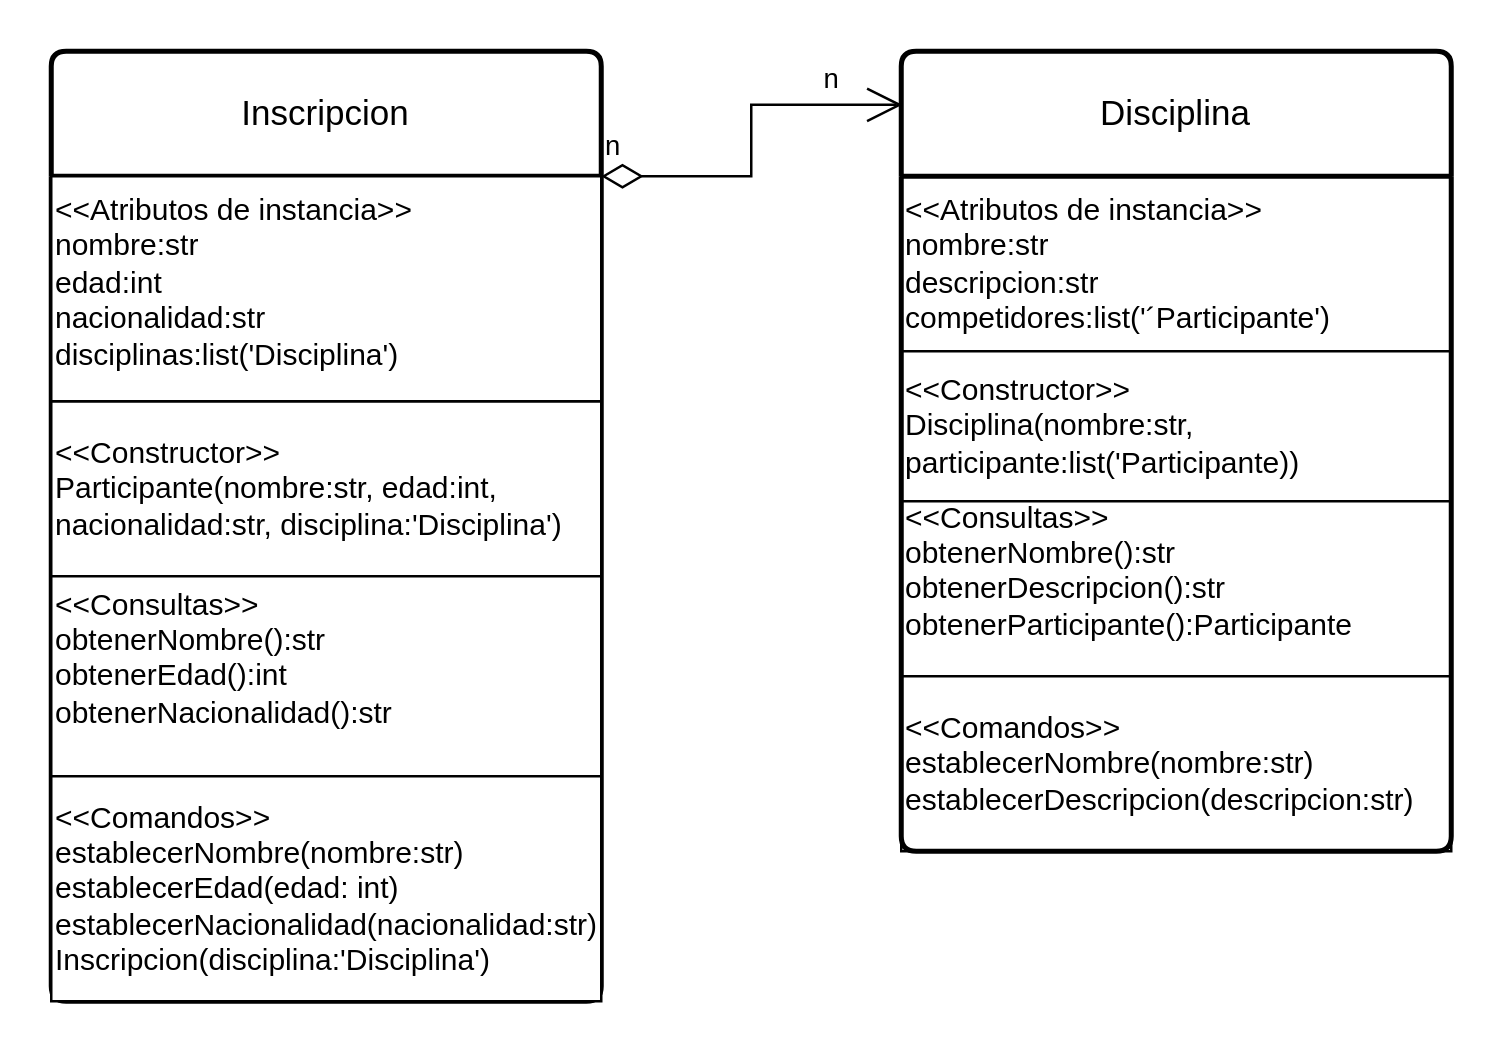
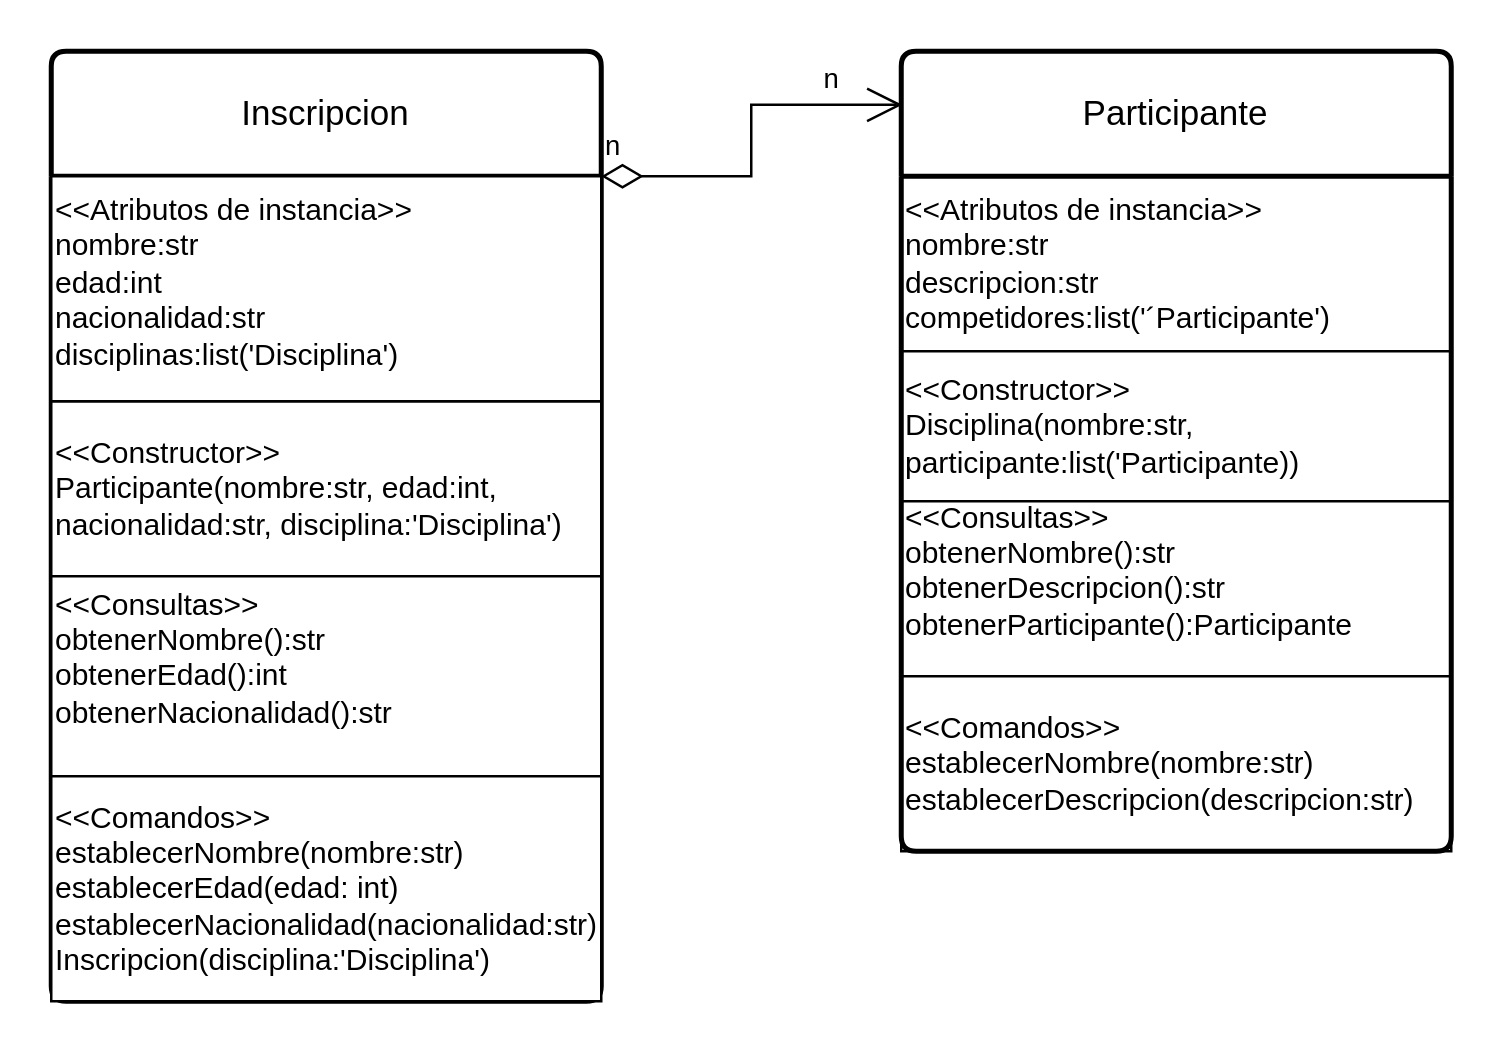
  <mxCell id="0" />
  <mxCell id="1" parent="0" />
  <mxCell id="2" value="Inscripcion" style="swimlane;childLayout=stackLayout;horizontal=1;startSize=50;horizontalStack=0;rounded=1;fontSize=14;fontStyle=0;strokeWidth=2;resizeParent=0;resizeLast=1;shadow=0;dashed=0;align=center;arcSize=4;whiteSpace=wrap;html=1;" vertex="1" parent="1"><mxGeometry x="20" y="20" width="220" height="380" as="geometry" /></mxCell>
  <mxCell id="3" value="&amp;lt;&amp;lt;Constructor&amp;gt;&amp;gt;&lt;div&gt;Participante(nombre:str, edad:int, nacionalidad:str, disciplina:'Disciplina')&lt;/div&gt;" style="rounded=0;whiteSpace=wrap;html=1;align=left;" vertex="1" parent="1"><mxGeometry x="20" y="160" width="220" height="70" as="geometry" /></mxCell>
  <mxCell id="4" value="&amp;lt;&amp;lt;Consultas&amp;gt;&amp;gt;&lt;div&gt;obtenerNombre():str&lt;/div&gt;&lt;div&gt;obtenerEdad():int&lt;/div&gt;&lt;div&gt;obtenerNacionalidad():str&lt;/div&gt;&lt;div&gt;&lt;br&gt;&lt;/div&gt;" style="rounded=0;whiteSpace=wrap;html=1;align=left;" vertex="1" parent="1"><mxGeometry x="20" y="230" width="220" height="80" as="geometry" /></mxCell>
  <mxCell id="5" value="&amp;lt;&amp;lt;Comandos&amp;gt;&amp;gt;&lt;div&gt;establecerNombre(nombre:&lt;span style=&quot;background-color: initial;&quot;&gt;str&lt;/span&gt;&lt;span style=&quot;background-color: initial;&quot;&gt;)&lt;/span&gt;&lt;/div&gt;&lt;div&gt;establecerEdad(edad: int)&lt;/div&gt;&lt;div&gt;establecerNacionalidad(nacionalidad:str)&lt;/div&gt;&lt;div&gt;Inscripcion(disciplina:'Disciplina')&lt;/div&gt;" style="rounded=0;whiteSpace=wrap;html=1;align=left;" vertex="1" parent="1"><mxGeometry x="20" y="310" width="220" height="90" as="geometry" /></mxCell>
  <mxCell id="6" value="&amp;lt;&amp;lt;Atributos de instancia&amp;gt;&amp;gt;&lt;div&gt;nombre:str&lt;/div&gt;&lt;div&gt;edad:int&lt;/div&gt;&lt;div&gt;nacionalidad:str&lt;/div&gt;&lt;div&gt;disciplinas:list('Disciplina')&lt;/div&gt;" style="rounded=0;whiteSpace=wrap;html=1;align=left;verticalAlign=top;" vertex="1" parent="1"><mxGeometry x="20" y="70" width="220" height="90" as="geometry" /></mxCell>
  <mxCell id="7" value="&amp;lt;&amp;lt;Atributos de instancia&amp;gt;&amp;gt;&lt;div&gt;nombre:str&lt;/div&gt;&lt;div&gt;descripcion:str&lt;/div&gt;&lt;div&gt;competidores:list('´Participante')&lt;/div&gt;" style="rounded=0;whiteSpace=wrap;html=1;align=left;" vertex="1" parent="1"><mxGeometry x="360" y="70" width="220" height="70" as="geometry" /></mxCell>
  <mxCell id="8" value="&amp;lt;&amp;lt;Constructor&amp;gt;&amp;gt;&lt;div&gt;Disciplina(nombre:str,&lt;/div&gt;&lt;div&gt;participante:list('Participante))&lt;/div&gt;" style="rounded=0;whiteSpace=wrap;html=1;align=left;" vertex="1" parent="1"><mxGeometry x="360" y="140" width="220" height="60" as="geometry" /></mxCell>
  <mxCell id="9" value="&amp;lt;&amp;lt;Consultas&amp;gt;&amp;gt;&lt;div&gt;obtenerNombre():str&lt;/div&gt;&lt;div&gt;obtenerDescripcion():str&lt;/div&gt;&lt;div&gt;obtenerParticipante():Participante&lt;/div&gt;&lt;div&gt;&lt;br&gt;&lt;/div&gt;" style="rounded=0;whiteSpace=wrap;html=1;align=left;" vertex="1" parent="1"><mxGeometry x="360" y="200" width="220" height="70" as="geometry" /></mxCell>
  <mxCell id="10" value="&amp;lt;&amp;lt;Comandos&amp;gt;&amp;gt;&lt;div&gt;establecerNombre(nombre:str)&lt;/div&gt;&lt;div&gt;establecerDescripcion(descripcion:str)&lt;/div&gt;" style="rounded=0;whiteSpace=wrap;html=1;align=left;" vertex="1" parent="1"><mxGeometry x="360" y="270" width="220" height="70" as="geometry" /></mxCell>
- <mxCell id="11" value="Disciplina" style="swimlane;childLayout=stackLayout;horizontal=1;startSize=50;horizontalStack=0;rounded=1;fontSize=14;fontStyle=0;strokeWidth=2;resizeParent=0;resizeLast=1;shadow=0;dashed=0;align=center;arcSize=4;whiteSpace=wrap;html=1;" vertex="1" parent="1"><mxGeometry x="360" y="20" width="220" height="320" as="geometry" /></mxCell>
+ <mxCell id="11" value="Participante" style="swimlane;childLayout=stackLayout;horizontal=1;startSize=50;horizontalStack=0;rounded=1;fontSize=14;fontStyle=0;strokeWidth=2;resizeParent=0;resizeLast=1;shadow=0;dashed=0;align=center;arcSize=4;whiteSpace=wrap;html=1;" vertex="1" parent="1"><mxGeometry x="360" y="20" width="220" height="320" as="geometry" /></mxCell>
  <mxCell id="12" value="n" style="endArrow=open;html=1;endSize=12;startArrow=diamondThin;startSize=14;startFill=0;edgeStyle=orthogonalEdgeStyle;align=left;verticalAlign=bottom;rounded=0;exitX=1;exitY=0;exitDx=0;exitDy=0;entryX=0.002;entryY=0.067;entryDx=0;entryDy=0;entryPerimeter=0;" edge="1" parent="1" source="6" target="11"><mxGeometry x="-1" y="3" relative="1" as="geometry"><mxPoint x="300" y="200" as="sourcePoint" /><mxPoint x="330" y="110" as="targetPoint" /><Array as="points"><mxPoint x="300" y="70" /><mxPoint x="300" y="41" /></Array><mxPoint as="offset" /></mxGeometry></mxCell>
  <mxCell id="13" value="n" style="edgeLabel;html=1;align=center;verticalAlign=middle;resizable=0;points=[];" vertex="1" connectable="0" parent="12"><mxGeometry x="0.878" relative="1" as="geometry"><mxPoint x="-20" y="-11" as="offset" /></mxGeometry></mxCell>
